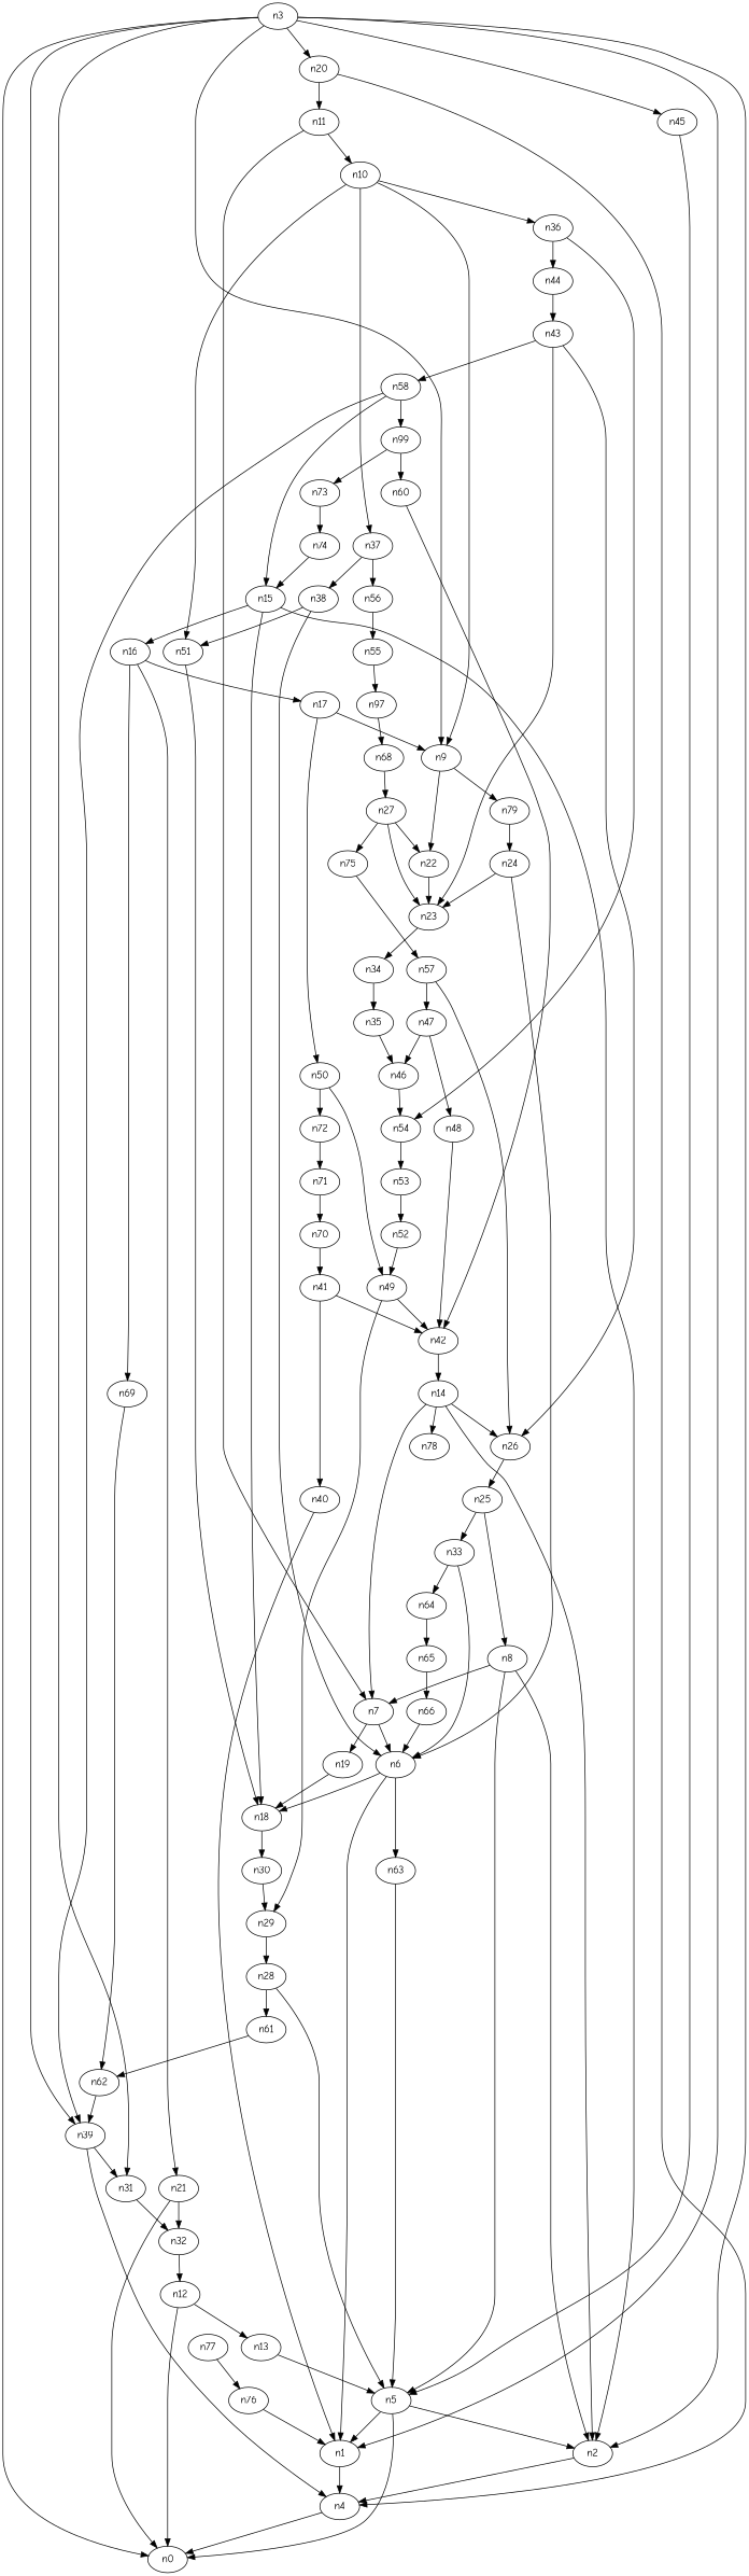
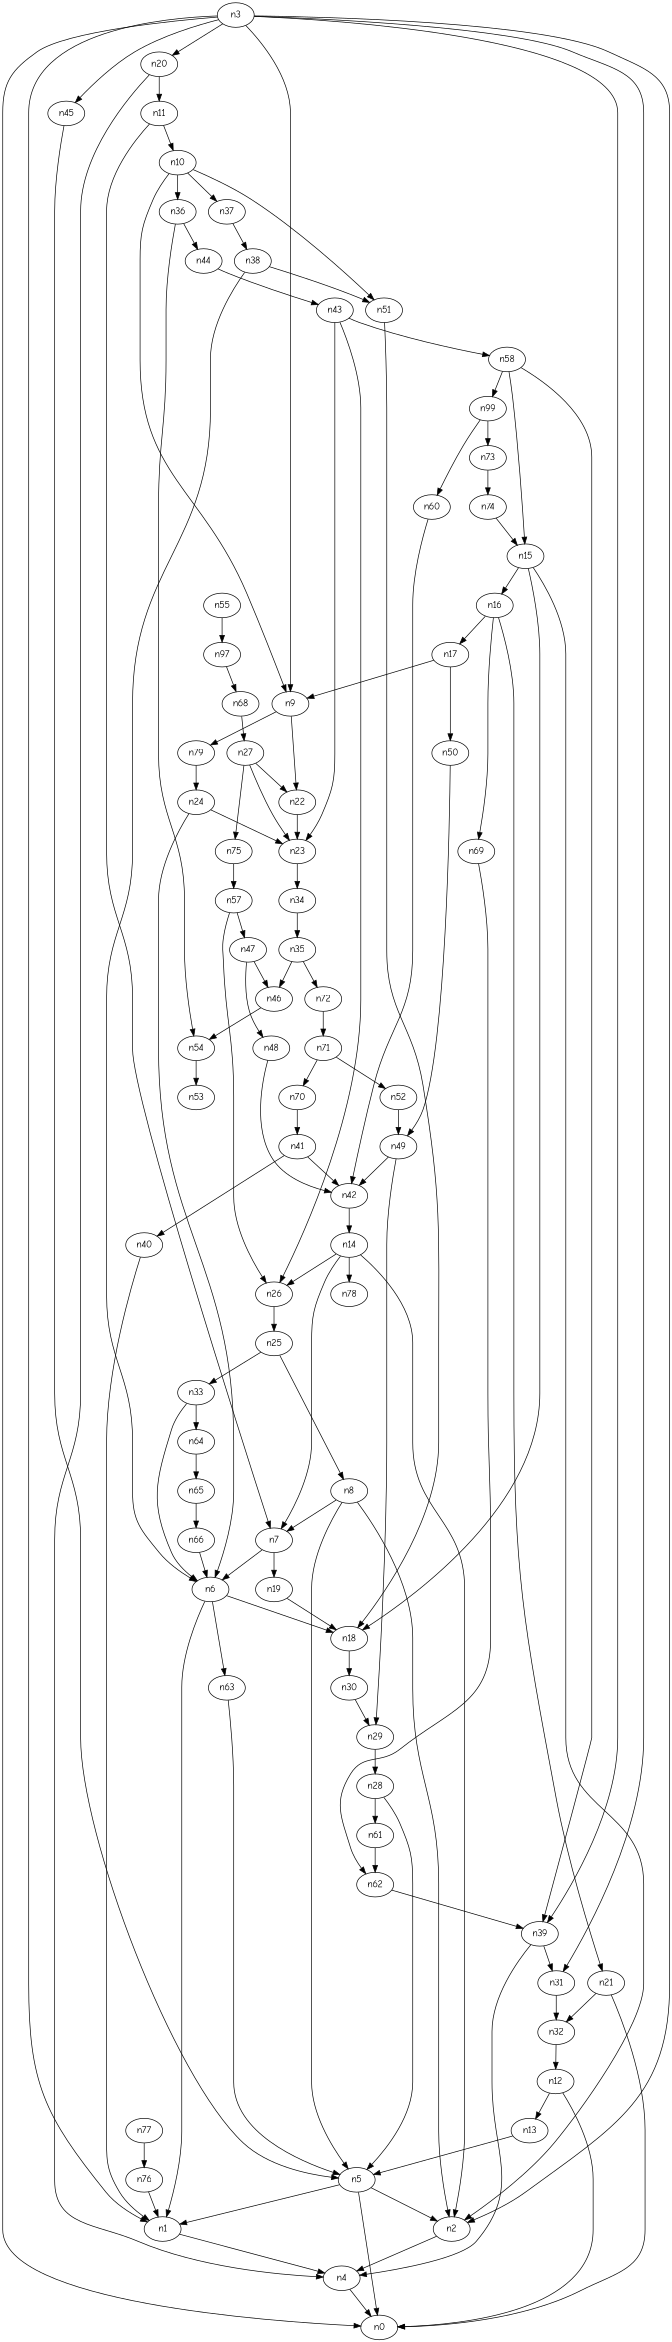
  digraph {
    fontname="Comic Neue"
    node [fontname="Comic Neue"]
    edge [fontname="Comic Neue"]
    n1
    n4
    n0
    n2
    n3
    n9
    n20
    n31
    n39
    n45
    n22
    n79
    n11
    n32
    n5
    n23
    n24
    n7
    n10
    n12
    n6
    n18
    n63
    n30
    n29
    n19
    n8
    n34
    n36
    n37
    n51
    n44
    n54
    n38
-   n56
    n35
    n46
    n43
    n55
    n13
    n14
    n26
    n78
    n25
    n33
    n77
    n76
    n15
    n16
    n17
    n21
    n69
    n50
    n62
    n72
    n49
    n71
    n28
    n64
    n65
    n27
    n75
    n57
    n47
    n61
    n66
    n53
    n58
    n67 [label=n97]
    n40
    n41
    n42
    n59 [label=n99]
    n60
    n73
    n52
    n48
    n70
    n68
    n74
    n1 -> n4
    n4 -> n0
    n2 -> n4
    n3 -> n1
    n3 -> n0
    n3 -> n2
    n3 -> n9
    n3 -> n20
    n3 -> n31
    n3 -> n39
    n3 -> n45
    n9 -> n22
    n9 -> n79
    n20 -> n4
    n20 -> n11
    n31 -> n32
    n39 -> n4
    n39 -> n31
    n45 -> n5
    n22 -> n23
    n79 -> n24
    n11 -> n7
    n11 -> n10
    n32 -> n12
    n5 -> n1
    n5 -> n0
    n5 -> n2
    n23 -> n34
    n24 -> n23
    n24 -> n6
    n7 -> n6
    n7 -> n19
    n10 -> n9
    n10 -> n36
    n10 -> n37
    n10 -> n51
    n12 -> n0
    n12 -> n13
    n6 -> n1
    n6 -> n18
    n6 -> n63
    n18 -> n30
    n63 -> n5
    n30 -> n29
    n29 -> n28
    n19 -> n18
    n8 -> n2
    n8 -> n5
    n8 -> n7
    n34 -> n35
    n36 -> n44
    n36 -> n54
    n37 -> n38
-   n37 -> n56
    n51 -> n18
    n44 -> n43
    n54 -> n53
    n38 -> n6
    n38 -> n51
-   n56 -> n55
    n35 -> n46
    n46 -> n54
    n43 -> n23
    n43 -> n26
    n43 -> n58
    n55 -> n67
    n13 -> n5
    n14 -> n2
    n14 -> n7
    n14 -> n26
    n14 -> n78
    n26 -> n25
    n25 -> n8
    n25 -> n33
    n33 -> n6
    n33 -> n64
    n77 -> n76
    n76 -> n1
    n15 -> n2
    n15 -> n18
    n15 -> n16
    n16 -> n17
    n16 -> n21
    n16 -> n69
    n17 -> n9
    n17 -> n50
    n21 -> n0
    n21 -> n32
    n69 -> n62
-   n50 -> n72
+   n35 -> n72
    n50 -> n49
    n62 -> n39
    n72 -> n71
    n49 -> n29
    n49 -> n42
    n71 -> n70
    n28 -> n5
    n28 -> n61
    n64 -> n65
    n65 -> n66
    n27 -> n22
    n27 -> n23
    n27 -> n75
    n75 -> n57
    n57 -> n26
    n57 -> n47
    n47 -> n46
    n47 -> n48
    n61 -> n62
    n66 -> n6
-   n53 -> n52
+   n71 -> n52
    n58 -> n39
    n58 -> n15
    n58 -> n59
    n67 -> n68
    n40 -> n1
    n41 -> n40
    n41 -> n42
    n42 -> n14
    n59 -> n60
    n59 -> n73
    n60 -> n42
    n73 -> n74
    n52 -> n49
    n48 -> n42
    n70 -> n41
    n68 -> n27
    n74 -> n15
  }
